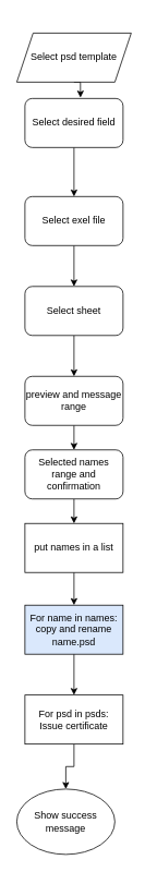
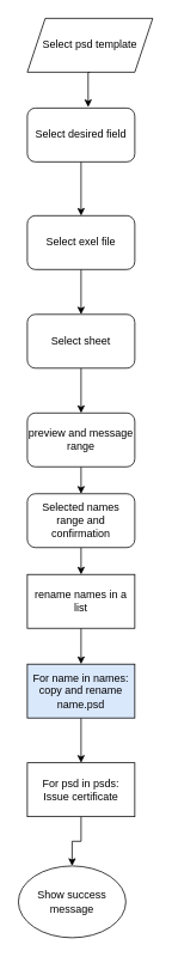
  <mxCell id="0" />
  <mxCell id="1" parent="0" />
  <mxCell id="2" style="edgeStyle=orthogonalEdgeStyle;rounded=0;orthogonalLoop=1;jettySize=auto;html=1;exitX=0.5;exitY=1;exitDx=0;exitDy=0;entryX=0.566;entryY=-0.018;entryDx=0;entryDy=0;entryPerimeter=0;" edge="1" parent="1" source="3" target="13"><mxGeometry relative="1" as="geometry" /></mxCell>
- <mxCell id="3" value="Select psd template" style="shape=parallelogram;perimeter=parallelogramPerimeter;whiteSpace=wrap;html=1;fixedSize=1;" vertex="1" parent="1"><mxGeometry x="20" y="40" width="140" height="60" as="geometry" /></mxCell>
+ <mxCell id="3" value="Select psd template" style="shape=parallelogram;perimeter=parallelogramPerimeter;whiteSpace=wrap;html=1;fixedSize=1;" vertex="1" parent="1"><mxGeometry x="30" y="20" width="140" height="60" as="geometry" /></mxCell>
  <mxCell id="4" style="edgeStyle=orthogonalEdgeStyle;rounded=0;orthogonalLoop=1;jettySize=auto;html=1;exitX=0.5;exitY=1;exitDx=0;exitDy=0;entryX=0.5;entryY=0;entryDx=0;entryDy=0;" edge="1" parent="1" source="5" target="16"><mxGeometry relative="1" as="geometry" /></mxCell>
  <mxCell id="5" value="Select exel file" style="rounded=1;whiteSpace=wrap;html=1;" vertex="1" parent="1"><mxGeometry x="30" y="240" width="120" height="60" as="geometry" /></mxCell>
  <mxCell id="6" style="edgeStyle=orthogonalEdgeStyle;rounded=0;orthogonalLoop=1;jettySize=auto;html=1;entryX=0.5;entryY=0;entryDx=0;entryDy=0;" edge="1" parent="1" source="7" target="9"><mxGeometry relative="1" as="geometry" /></mxCell>
- <mxCell id="7" value="put names in a list" style="rounded=0;whiteSpace=wrap;html=1;" vertex="1" parent="1"><mxGeometry x="30" y="640" width="120" height="60" as="geometry" /></mxCell>
+ <mxCell id="7" value="rename names in a list" style="rounded=0;whiteSpace=wrap;html=1;" vertex="1" parent="1"><mxGeometry x="30" y="640" width="120" height="60" as="geometry" /></mxCell>
  <mxCell id="8" style="edgeStyle=orthogonalEdgeStyle;rounded=0;orthogonalLoop=1;jettySize=auto;html=1;exitX=0.5;exitY=1;exitDx=0;exitDy=0;" edge="1" parent="1" source="9" target="11"><mxGeometry relative="1" as="geometry" /></mxCell>
  <mxCell id="9" value="For name in names:&lt;br&gt;copy and rename name.psd" style="rounded=0;whiteSpace=wrap;html=1;fillColor=#dae8fc;" vertex="1" parent="1"><mxGeometry x="30" y="740" width="120" height="60" as="geometry" /></mxCell>
  <mxCell id="10" style="edgeStyle=orthogonalEdgeStyle;rounded=0;orthogonalLoop=1;jettySize=auto;html=1;exitX=0.5;exitY=1;exitDx=0;exitDy=0;entryX=0.5;entryY=0;entryDx=0;entryDy=0;" edge="1" parent="1" source="11" target="14"><mxGeometry relative="1" as="geometry" /></mxCell>
  <mxCell id="11" value="For psd in psds:&lt;br&gt;Issue certificate" style="rounded=0;whiteSpace=wrap;html=1;" vertex="1" parent="1"><mxGeometry x="30" y="850" width="120" height="60" as="geometry" /></mxCell>
  <mxCell id="12" style="edgeStyle=orthogonalEdgeStyle;rounded=0;orthogonalLoop=1;jettySize=auto;html=1;entryX=0.5;entryY=0;entryDx=0;entryDy=0;" edge="1" parent="1" source="13" target="5"><mxGeometry relative="1" as="geometry" /></mxCell>
  <mxCell id="13" value="Select desired field" style="rounded=1;whiteSpace=wrap;html=1;" vertex="1" parent="1"><mxGeometry x="30" y="120" width="120" height="60" as="geometry" /></mxCell>
  <mxCell id="14" value="Show success message" style="ellipse;whiteSpace=wrap;html=1;" vertex="1" parent="1"><mxGeometry x="20" y="965" width="120" height="80" as="geometry" /></mxCell>
  <mxCell id="15" style="edgeStyle=orthogonalEdgeStyle;rounded=0;orthogonalLoop=1;jettySize=auto;html=1;exitX=0.5;exitY=1;exitDx=0;exitDy=0;entryX=0.5;entryY=0;entryDx=0;entryDy=0;" edge="1" parent="1" source="16" target="18"><mxGeometry relative="1" as="geometry" /></mxCell>
  <mxCell id="16" value="Select sheet" style="rounded=1;whiteSpace=wrap;html=1;" vertex="1" parent="1"><mxGeometry x="30" y="350" width="120" height="60" as="geometry" /></mxCell>
  <mxCell id="17" style="edgeStyle=orthogonalEdgeStyle;rounded=0;orthogonalLoop=1;jettySize=auto;html=1;exitX=0.5;exitY=1;exitDx=0;exitDy=0;entryX=0.5;entryY=0;entryDx=0;entryDy=0;" edge="1" parent="1" source="18" target="20"><mxGeometry relative="1" as="geometry" /></mxCell>
  <mxCell id="18" value="preview and message range" style="rounded=1;whiteSpace=wrap;html=1;" vertex="1" parent="1"><mxGeometry x="30" y="460" width="120" height="60" as="geometry" /></mxCell>
  <mxCell id="19" style="edgeStyle=orthogonalEdgeStyle;rounded=0;orthogonalLoop=1;jettySize=auto;html=1;exitX=0.5;exitY=1;exitDx=0;exitDy=0;entryX=0.5;entryY=0;entryDx=0;entryDy=0;" edge="1" parent="1" source="20" target="7"><mxGeometry relative="1" as="geometry" /></mxCell>
  <mxCell id="20" value="Selected names range and confirmation" style="rounded=1;whiteSpace=wrap;html=1;" vertex="1" parent="1"><mxGeometry x="30" y="550" width="120" height="60" as="geometry" /></mxCell>
